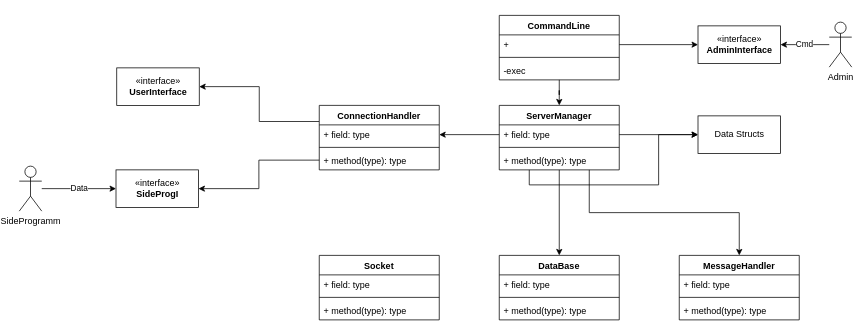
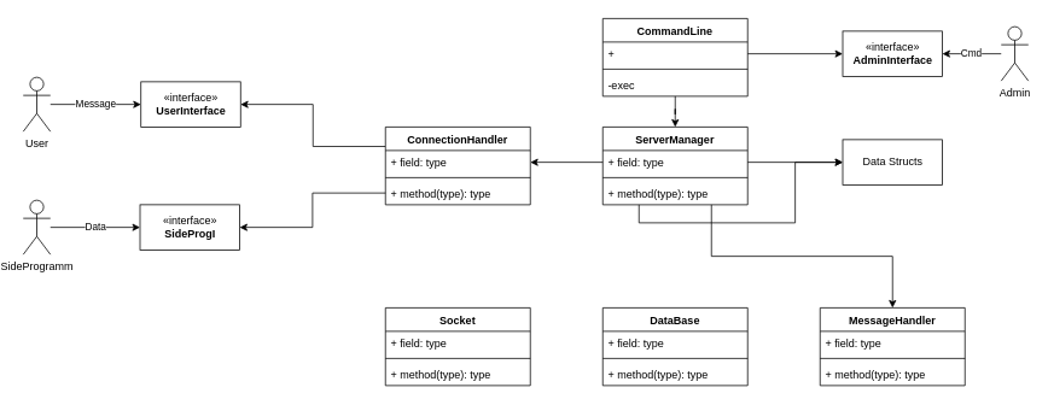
  <mxCell id="0" />
  <mxCell id="1" parent="0" />
  <mxCell id="2" style="edgeStyle=orthogonalEdgeStyle;rounded=0;orthogonalLoop=1;jettySize=auto;html=1;entryX=0.5;entryY=0;entryDx=0;entryDy=0;" edge="1" parent="1" source="3" target="18"><mxGeometry relative="1" as="geometry" /></mxCell>
  <mxCell id="3" value="CommandLine" style="swimlane;fontStyle=1;align=center;verticalAlign=top;childLayout=stackLayout;horizontal=1;startSize=26;horizontalStack=0;resizeParent=1;resizeParentMax=0;resizeLast=0;collapsible=1;marginBottom=0;" vertex="1" parent="1"><mxGeometry x="660" y="20" width="160" height="86" as="geometry" /></mxCell>
  <mxCell id="4" value="+ " style="text;strokeColor=none;fillColor=none;align=left;verticalAlign=top;spacingLeft=4;spacingRight=4;overflow=hidden;rotatable=0;points=[[0,0.5],[1,0.5]];portConstraint=eastwest;" vertex="1" parent="3"><mxGeometry y="26" width="160" height="26" as="geometry" /></mxCell>
  <mxCell id="5" value="" style="line;strokeWidth=1;fillColor=none;align=left;verticalAlign=middle;spacingTop=-1;spacingLeft=3;spacingRight=3;rotatable=0;labelPosition=right;points=[];portConstraint=eastwest;" vertex="1" parent="3"><mxGeometry y="52" width="160" height="8" as="geometry" /></mxCell>
  <mxCell id="6" value="-exec" style="text;strokeColor=none;fillColor=none;align=left;verticalAlign=top;spacingLeft=4;spacingRight=4;overflow=hidden;rotatable=0;points=[[0,0.5],[1,0.5]];portConstraint=eastwest;" vertex="1" parent="3"><mxGeometry y="60" width="160" height="26" as="geometry" /></mxCell>
  <mxCell id="7" value="DataBase" style="swimlane;fontStyle=1;align=center;verticalAlign=top;childLayout=stackLayout;horizontal=1;startSize=26;horizontalStack=0;resizeParent=1;resizeParentMax=0;resizeLast=0;collapsible=1;marginBottom=0;" vertex="1" parent="1"><mxGeometry x="660" y="340" width="160" height="86" as="geometry" /></mxCell>
  <mxCell id="8" value="+ field: type" style="text;strokeColor=none;fillColor=none;align=left;verticalAlign=top;spacingLeft=4;spacingRight=4;overflow=hidden;rotatable=0;points=[[0,0.5],[1,0.5]];portConstraint=eastwest;" vertex="1" parent="7"><mxGeometry y="26" width="160" height="26" as="geometry" /></mxCell>
  <mxCell id="9" value="" style="line;strokeWidth=1;fillColor=none;align=left;verticalAlign=middle;spacingTop=-1;spacingLeft=3;spacingRight=3;rotatable=0;labelPosition=right;points=[];portConstraint=eastwest;" vertex="1" parent="7"><mxGeometry y="52" width="160" height="8" as="geometry" /></mxCell>
  <mxCell id="10" value="+ method(type): type" style="text;strokeColor=none;fillColor=none;align=left;verticalAlign=top;spacingLeft=4;spacingRight=4;overflow=hidden;rotatable=0;points=[[0,0.5],[1,0.5]];portConstraint=eastwest;" vertex="1" parent="7"><mxGeometry y="60" width="160" height="26" as="geometry" /></mxCell>
  <mxCell id="11" value="Socket" style="swimlane;fontStyle=1;align=center;verticalAlign=top;childLayout=stackLayout;horizontal=1;startSize=26;horizontalStack=0;resizeParent=1;resizeParentMax=0;resizeLast=0;collapsible=1;marginBottom=0;" vertex="1" parent="1"><mxGeometry y="340" width="160" height="86" as="geometry" x="420" /></mxCell>
  <mxCell id="12" value="+ field: type" style="text;strokeColor=none;fillColor=none;align=left;verticalAlign=top;spacingLeft=4;spacingRight=4;overflow=hidden;rotatable=0;points=[[0,0.5],[1,0.5]];portConstraint=eastwest;" vertex="1" parent="11"><mxGeometry y="26" width="160" height="26" as="geometry" /></mxCell>
  <mxCell id="13" value="" style="line;strokeWidth=1;fillColor=none;align=left;verticalAlign=middle;spacingTop=-1;spacingLeft=3;spacingRight=3;rotatable=0;labelPosition=right;points=[];portConstraint=eastwest;" vertex="1" parent="11"><mxGeometry y="52" width="160" height="8" as="geometry" /></mxCell>
  <mxCell id="14" value="+ method(type): type" style="text;strokeColor=none;fillColor=none;align=left;verticalAlign=top;spacingLeft=4;spacingRight=4;overflow=hidden;rotatable=0;points=[[0,0.5],[1,0.5]];portConstraint=eastwest;" vertex="1" parent="11"><mxGeometry y="60" width="160" height="26" as="geometry" /></mxCell>
  <mxCell id="15" style="edgeStyle=orthogonalEdgeStyle;rounded=0;orthogonalLoop=1;jettySize=auto;html=1;exitX=0.25;exitY=1;exitDx=0;exitDy=0;" edge="1" parent="1" source="18" target="30"><mxGeometry relative="1" as="geometry" /></mxCell>
- <mxCell id="16" style="edgeStyle=orthogonalEdgeStyle;rounded=0;orthogonalLoop=1;jettySize=auto;html=1;exitX=0.5;exitY=1;exitDx=0;exitDy=0;entryX=0.5;entryY=0;entryDx=0;entryDy=0;" edge="1" parent="1" source="18" target="7"><mxGeometry relative="1" as="geometry" /></mxCell>
  <mxCell id="17" style="edgeStyle=orthogonalEdgeStyle;rounded=0;orthogonalLoop=1;jettySize=auto;html=1;exitX=0.75;exitY=1;exitDx=0;exitDy=0;entryX=0.5;entryY=0;entryDx=0;entryDy=0;" edge="1" parent="1" source="18" target="24"><mxGeometry relative="1" as="geometry" /></mxCell>
  <mxCell id="18" value="ServerManager" style="swimlane;fontStyle=1;align=center;verticalAlign=top;childLayout=stackLayout;horizontal=1;startSize=26;horizontalStack=0;resizeParent=1;resizeParentMax=0;resizeLast=0;collapsible=1;marginBottom=0;" vertex="1" parent="1"><mxGeometry x="660" y="140" width="160" height="86" as="geometry" /></mxCell>
  <mxCell id="19" value="+ field: type" style="text;strokeColor=none;fillColor=none;align=left;verticalAlign=top;spacingLeft=4;spacingRight=4;overflow=hidden;rotatable=0;points=[[0,0.5],[1,0.5]];portConstraint=eastwest;" vertex="1" parent="18"><mxGeometry y="26" width="160" height="26" as="geometry" /></mxCell>
  <mxCell id="20" value="" style="line;strokeWidth=1;fillColor=none;align=left;verticalAlign=middle;spacingTop=-1;spacingLeft=3;spacingRight=3;rotatable=0;labelPosition=right;points=[];portConstraint=eastwest;" vertex="1" parent="18"><mxGeometry y="52" width="160" height="8" as="geometry" /></mxCell>
  <mxCell id="21" value="+ method(type): type" style="text;strokeColor=none;fillColor=none;align=left;verticalAlign=top;spacingLeft=4;spacingRight=4;overflow=hidden;rotatable=0;points=[[0,0.5],[1,0.5]];portConstraint=eastwest;" vertex="1" parent="18"><mxGeometry y="60" width="160" height="26" as="geometry" /></mxCell>
  <mxCell id="22" value="«interface»&lt;br&gt;&lt;div&gt;&lt;b&gt;AdminInterface&lt;/b&gt;&lt;/div&gt;" style="html=1;" vertex="1" parent="1"><mxGeometry x="925" y="34" width="110" height="50" as="geometry" /></mxCell>
  <mxCell id="23" style="edgeStyle=orthogonalEdgeStyle;rounded=0;orthogonalLoop=1;jettySize=auto;html=1;exitX=1;exitY=0.5;exitDx=0;exitDy=0;entryX=0;entryY=0.5;entryDx=0;entryDy=0;" edge="1" parent="1" source="4" target="22"><mxGeometry relative="1" as="geometry" /></mxCell>
  <mxCell id="24" value="MessageHandler&#10;" style="swimlane;fontStyle=1;align=center;verticalAlign=top;childLayout=stackLayout;horizontal=1;startSize=26;horizontalStack=0;resizeParent=1;resizeParentMax=0;resizeLast=0;collapsible=1;marginBottom=0;" vertex="1" parent="1"><mxGeometry x="900" y="340" width="160" height="86" as="geometry" /></mxCell>
  <mxCell id="25" value="+ field: type" style="text;strokeColor=none;fillColor=none;align=left;verticalAlign=top;spacingLeft=4;spacingRight=4;overflow=hidden;rotatable=0;points=[[0,0.5],[1,0.5]];portConstraint=eastwest;" vertex="1" parent="24"><mxGeometry y="26" width="160" height="26" as="geometry" /></mxCell>
  <mxCell id="26" value="" style="line;strokeWidth=1;fillColor=none;align=left;verticalAlign=middle;spacingTop=-1;spacingLeft=3;spacingRight=3;rotatable=0;labelPosition=right;points=[];portConstraint=eastwest;" vertex="1" parent="24"><mxGeometry y="52" width="160" height="8" as="geometry" /></mxCell>
  <mxCell id="27" value="+ method(type): type" style="text;strokeColor=none;fillColor=none;align=left;verticalAlign=top;spacingLeft=4;spacingRight=4;overflow=hidden;rotatable=0;points=[[0,0.5],[1,0.5]];portConstraint=eastwest;" vertex="1" parent="24"><mxGeometry y="60" width="160" height="26" as="geometry" /></mxCell>
  <mxCell id="28" value="Cmd" style="edgeStyle=orthogonalEdgeStyle;rounded=0;orthogonalLoop=1;jettySize=auto;html=1;entryX=1;entryY=0.5;entryDx=0;entryDy=0;" edge="1" parent="1" source="29" target="22"><mxGeometry relative="1" as="geometry" /></mxCell>
  <mxCell id="29" value="Admin" style="shape=umlActor;verticalLabelPosition=bottom;verticalAlign=top;html=1;" vertex="1" parent="1"><mxGeometry x="1100" y="29" width="30" height="60" as="geometry" /></mxCell>
  <mxCell id="30" value="Data Structs" style="html=1;" vertex="1" parent="1"><mxGeometry x="925" y="154" width="110" height="50" as="geometry" /></mxCell>
  <mxCell id="31" style="edgeStyle=orthogonalEdgeStyle;rounded=0;orthogonalLoop=1;jettySize=auto;html=1;exitX=1;exitY=0.5;exitDx=0;exitDy=0;entryX=0;entryY=0.5;entryDx=0;entryDy=0;" edge="1" parent="1" source="19" target="30"><mxGeometry relative="1" as="geometry" /></mxCell>
  <mxCell id="32" style="edgeStyle=orthogonalEdgeStyle;rounded=0;orthogonalLoop=1;jettySize=auto;html=1;exitX=0;exitY=0.25;exitDx=0;exitDy=0;entryX=1;entryY=0.5;entryDx=0;entryDy=0;" edge="1" parent="1" source="33" target="38"><mxGeometry relative="1" as="geometry" /></mxCell>
  <mxCell id="33" value="ConnectionHandler" style="swimlane;fontStyle=1;align=center;verticalAlign=top;childLayout=stackLayout;horizontal=1;startSize=26;horizontalStack=0;resizeParent=1;resizeParentMax=0;resizeLast=0;collapsible=1;marginBottom=0;" vertex="1" parent="1"><mxGeometry y="140" width="160" height="86" as="geometry" x="420" /></mxCell>
  <mxCell id="34" value="+ field: type" style="text;strokeColor=none;fillColor=none;align=left;verticalAlign=top;spacingLeft=4;spacingRight=4;overflow=hidden;rotatable=0;points=[[0,0.5],[1,0.5]];portConstraint=eastwest;" vertex="1" parent="33"><mxGeometry y="26" width="160" height="26" as="geometry" /></mxCell>
  <mxCell id="35" value="" style="line;strokeWidth=1;fillColor=none;align=left;verticalAlign=middle;spacingTop=-1;spacingLeft=3;spacingRight=3;rotatable=0;labelPosition=right;points=[];portConstraint=eastwest;" vertex="1" parent="33"><mxGeometry y="52" width="160" height="8" as="geometry" /></mxCell>
  <mxCell id="36" value="+ method(type): type" style="text;strokeColor=none;fillColor=none;align=left;verticalAlign=top;spacingLeft=4;spacingRight=4;overflow=hidden;rotatable=0;points=[[0,0.5],[1,0.5]];portConstraint=eastwest;" vertex="1" parent="33"><mxGeometry y="60" width="160" height="26" as="geometry" /></mxCell>
  <mxCell id="37" style="edgeStyle=orthogonalEdgeStyle;rounded=0;orthogonalLoop=1;jettySize=auto;html=1;exitX=0;exitY=0.5;exitDx=0;exitDy=0;entryX=1;entryY=0.5;entryDx=0;entryDy=0;" edge="1" parent="1" source="19" target="34"><mxGeometry relative="1" as="geometry" /></mxCell>
  <mxCell id="38" value="«interface»&lt;br&gt;&lt;b&gt;UserInterface&lt;/b&gt;" style="html=1;" vertex="1" parent="1"><mxGeometry x="150" y="90" width="110" height="50" as="geometry" /></mxCell>
  <mxCell id="39" value="«interface»&lt;br&gt;&lt;b&gt;SideProgI&lt;/b&gt;" style="html=1;" vertex="1" parent="1"><mxGeometry x="149" y="226" width="110" height="50" as="geometry" /></mxCell>
  <mxCell id="40" style="edgeStyle=orthogonalEdgeStyle;rounded=0;orthogonalLoop=1;jettySize=auto;html=1;exitX=0;exitY=0.5;exitDx=0;exitDy=0;entryX=1;entryY=0.5;entryDx=0;entryDy=0;" edge="1" parent="1" source="36" target="39"><mxGeometry relative="1" as="geometry" /></mxCell>
+ <mxCell id="41" value="Message" style="edgeStyle=orthogonalEdgeStyle;rounded=0;orthogonalLoop=1;jettySize=auto;html=1;entryX=0;entryY=0.5;entryDx=0;entryDy=0;" edge="1" parent="1" source="42" target="38"><mxGeometry relative="1" as="geometry" /></mxCell>
+ <mxCell id="42" value="User" style="shape=umlActor;verticalLabelPosition=bottom;verticalAlign=top;html=1;" vertex="1" parent="1"><mxGeometry x="20" y="85" width="30" height="60" as="geometry" /></mxCell>
  <mxCell id="43" value="Data" style="edgeStyle=orthogonalEdgeStyle;rounded=0;orthogonalLoop=1;jettySize=auto;html=1;entryX=0;entryY=0.5;entryDx=0;entryDy=0;" edge="1" parent="1" source="44" target="39"><mxGeometry relative="1" as="geometry" /></mxCell>
  <mxCell id="44" value="&lt;div&gt;SideProgramm&lt;/div&gt;" style="shape=umlActor;verticalLabelPosition=bottom;verticalAlign=top;html=1;" vertex="1" parent="1"><mxGeometry x="20" y="221" width="30" height="60" as="geometry" /></mxCell>
